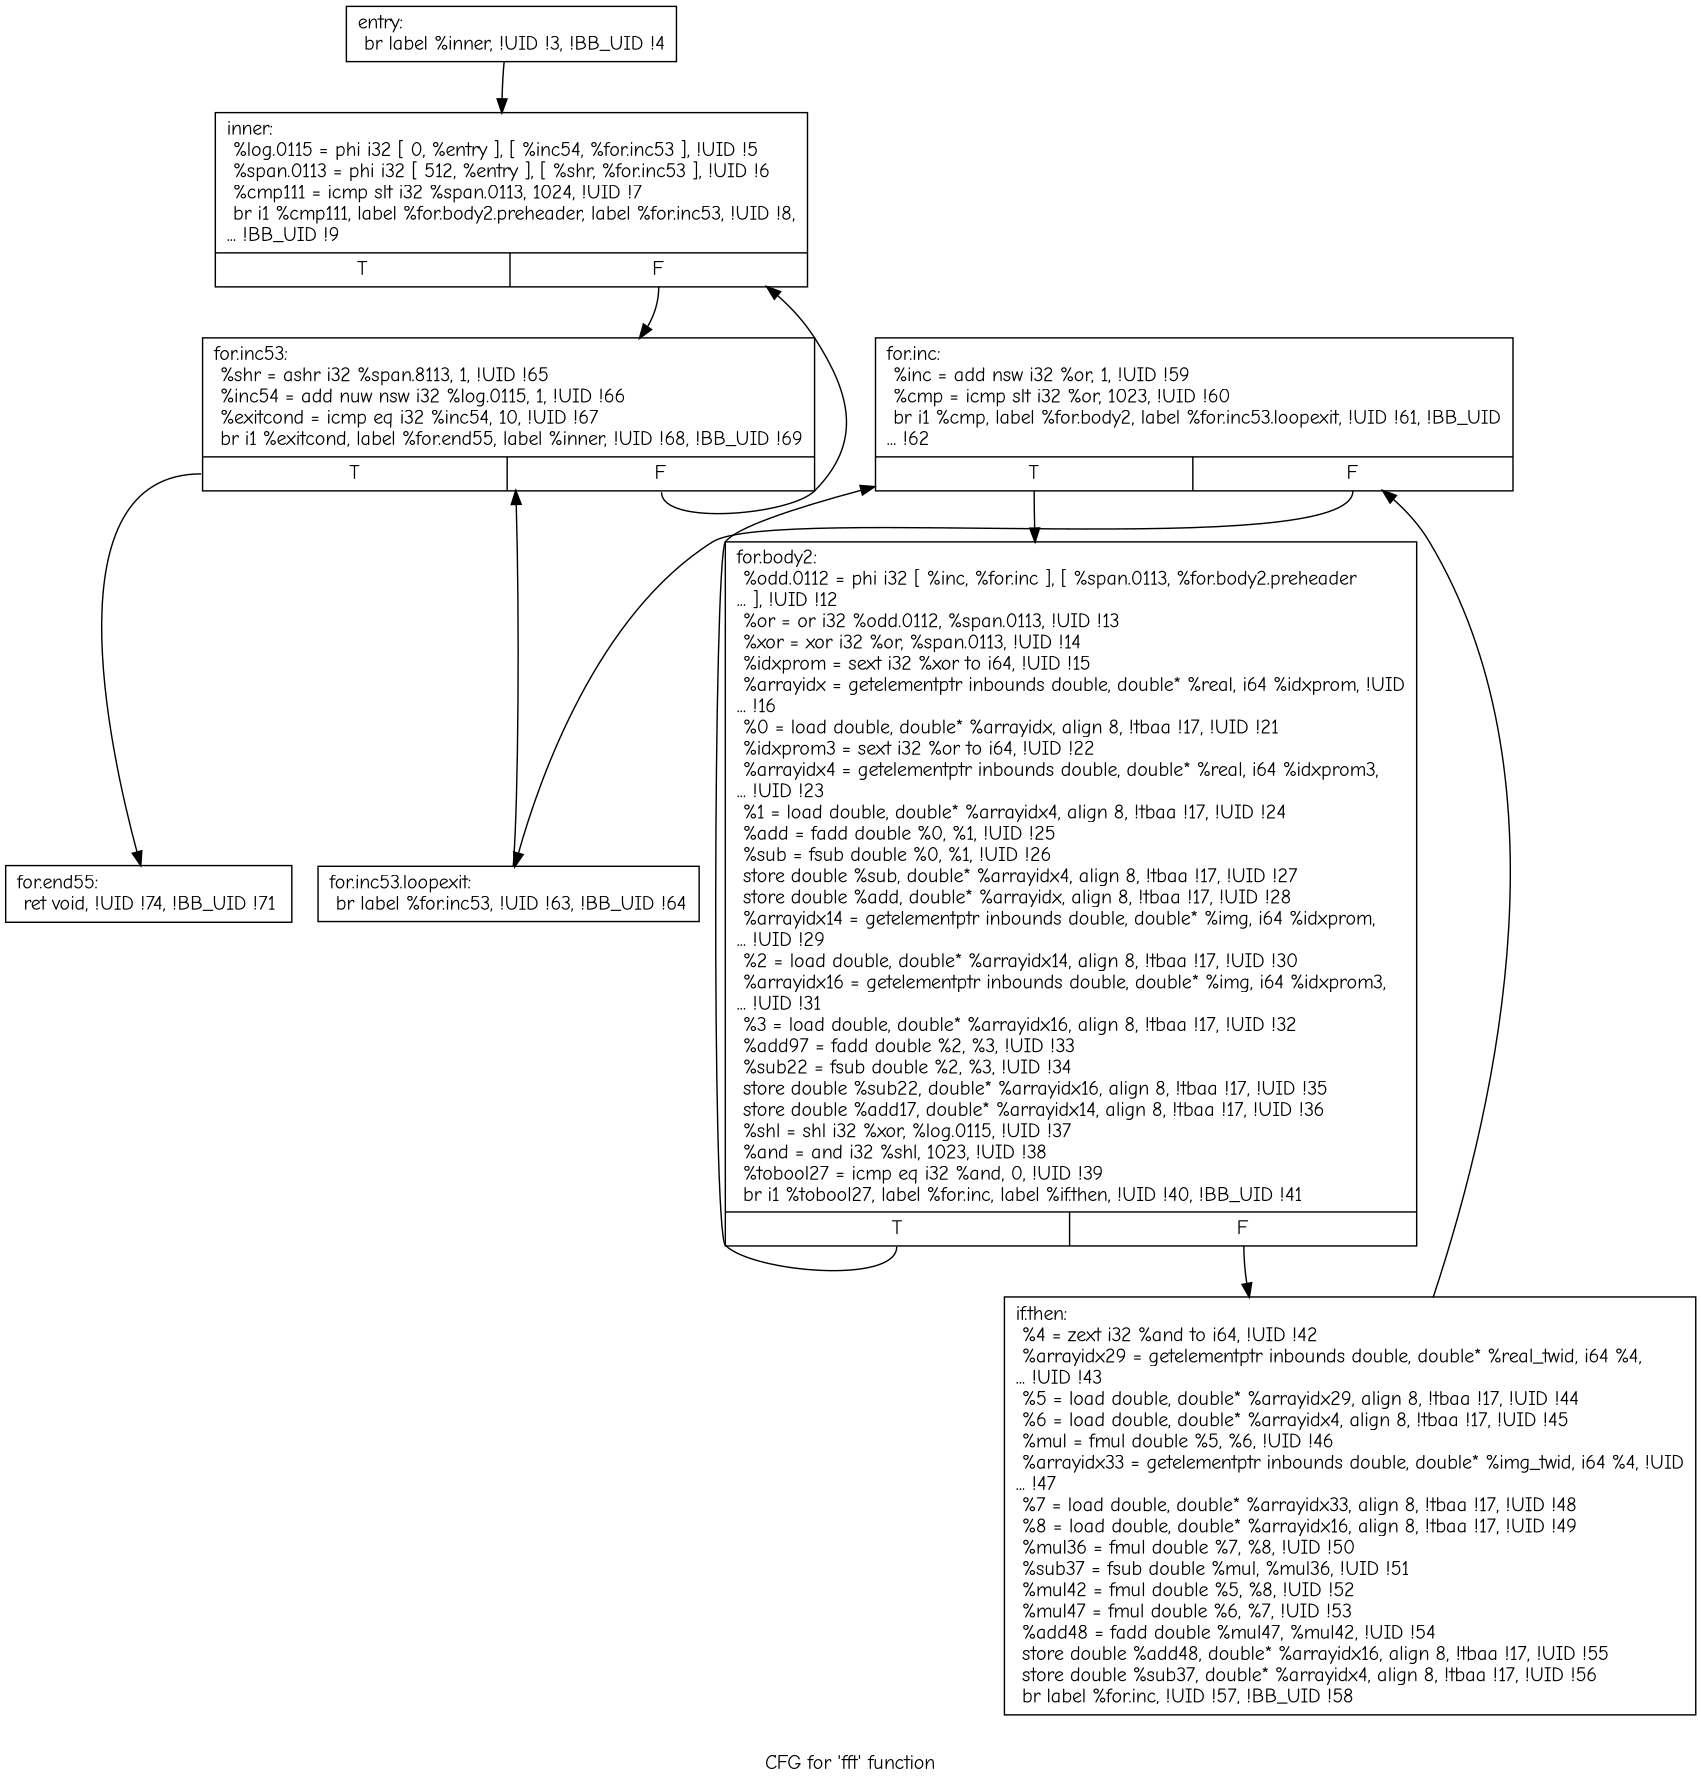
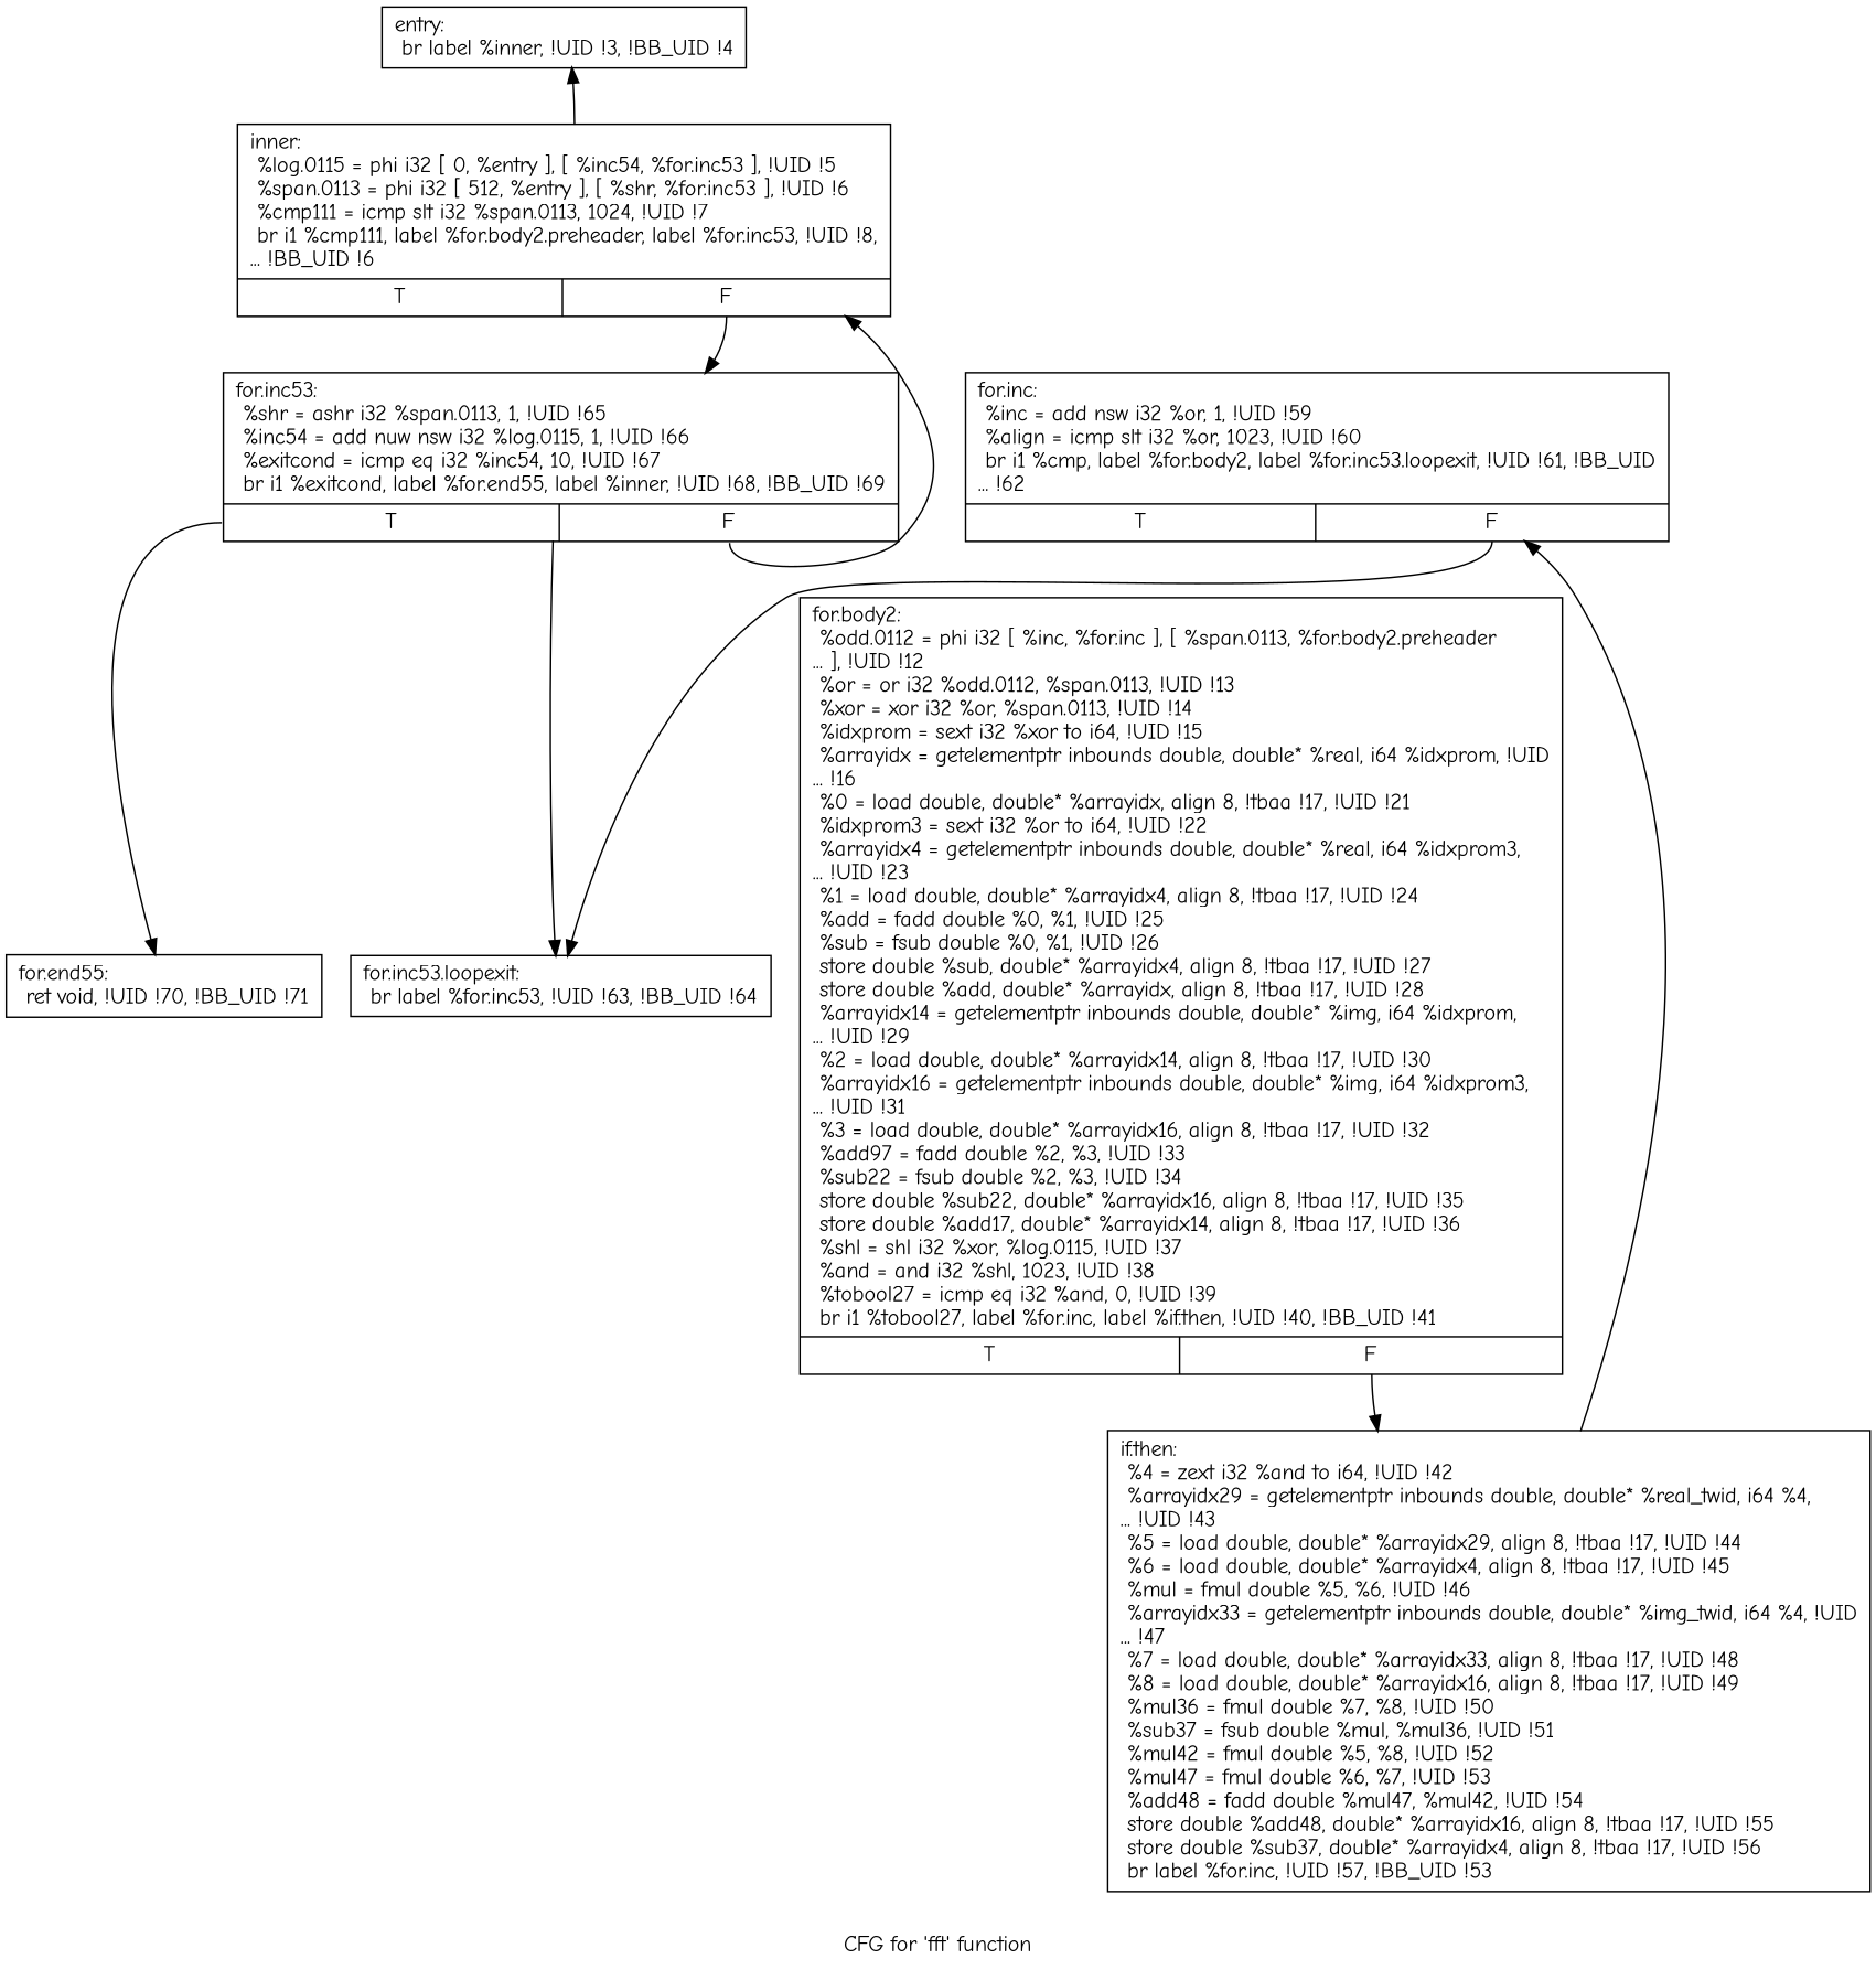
  digraph {
    fontname="Comic Neue"
    label="CFG for 'fft' function"
    node [fontname="Comic Neue" shape=record]
    edge [fontname="Comic Neue" tailport=s1]
    n1 [label="{entry:\l  br label %inner, !UID !3, !BB_UID !4\l}"]
-   n2 [label="{inner:                                            \l  %log.0115 = phi i32 [ 0, %entry ], [ %inc54, %for.inc53 ], !UID !5\l  %span.0113 = phi i32 [ 512, %entry ], [ %shr, %for.inc53 ], !UID !6\l  %cmp111 = icmp slt i32 %span.0113, 1024, !UID !7\l  br i1 %cmp111, label %for.body2.preheader, label %for.inc53, !UID !8,\l... !BB_UID !9\l|{<s0>T|<s1>F}}"]
-   n3 [label="{for.inc53:                                        \l  %shr = ashr i32 %span.8113, 1, !UID !65\l  %inc54 = add nuw nsw i32 %log.0115, 1, !UID !66\l  %exitcond = icmp eq i32 %inc54, 10, !UID !67\l  br i1 %exitcond, label %for.end55, label %inner, !UID !68, !BB_UID !69\l|{<s0>T|<s1>F}}"]
-   n4 [label="{for.end55:                                        \l  ret void, !UID !74, !BB_UID !71\l}"]
+   n2 [label="{inner:                                            \l  %log.0115 = phi i32 [ 0, %entry ], [ %inc54, %for.inc53 ], !UID !5\l  %span.0113 = phi i32 [ 512, %entry ], [ %shr, %for.inc53 ], !UID !6\l  %cmp111 = icmp slt i32 %span.0113, 1024, !UID !7\l  br i1 %cmp111, label %for.body2.preheader, label %for.inc53, !UID !8,\l... !BB_UID !6\l|{<s0>T|<s1>F}}"]
+   n3 [label="{for.inc53:                                        \l  %shr = ashr i32 %span.0113, 1, !UID !65\l  %inc54 = add nuw nsw i32 %log.0115, 1, !UID !66\l  %exitcond = icmp eq i32 %inc54, 10, !UID !67\l  br i1 %exitcond, label %for.end55, label %inner, !UID !68, !BB_UID !69\l|{<s0>T|<s1>F}}"]
+   n4 [label="{for.end55:                                        \l  ret void, !UID !70, !BB_UID !71\l}"]
    n5 [label="{for.body2:                                        \l  %odd.0112 = phi i32 [ %inc, %for.inc ], [ %span.0113, %for.body2.preheader\l... ], !UID !12\l  %or = or i32 %odd.0112, %span.0113, !UID !13\l  %xor = xor i32 %or, %span.0113, !UID !14\l  %idxprom = sext i32 %xor to i64, !UID !15\l  %arrayidx = getelementptr inbounds double, double* %real, i64 %idxprom, !UID\l... !16\l  %0 = load double, double* %arrayidx, align 8, !tbaa !17, !UID !21\l  %idxprom3 = sext i32 %or to i64, !UID !22\l  %arrayidx4 = getelementptr inbounds double, double* %real, i64 %idxprom3,\l... !UID !23\l  %1 = load double, double* %arrayidx4, align 8, !tbaa !17, !UID !24\l  %add = fadd double %0, %1, !UID !25\l  %sub = fsub double %0, %1, !UID !26\l  store double %sub, double* %arrayidx4, align 8, !tbaa !17, !UID !27\l  store double %add, double* %arrayidx, align 8, !tbaa !17, !UID !28\l  %arrayidx14 = getelementptr inbounds double, double* %img, i64 %idxprom,\l... !UID !29\l  %2 = load double, double* %arrayidx14, align 8, !tbaa !17, !UID !30\l  %arrayidx16 = getelementptr inbounds double, double* %img, i64 %idxprom3,\l... !UID !31\l  %3 = load double, double* %arrayidx16, align 8, !tbaa !17, !UID !32\l  %add97 = fadd double %2, %3, !UID !33\l  %sub22 = fsub double %2, %3, !UID !34\l  store double %sub22, double* %arrayidx16, align 8, !tbaa !17, !UID !35\l  store double %add17, double* %arrayidx14, align 8, !tbaa !17, !UID !36\l  %shl = shl i32 %xor, %log.0115, !UID !37\l  %and = and i32 %shl, 1023, !UID !38\l  %tobool27 = icmp eq i32 %and, 0, !UID !39\l  br i1 %tobool27, label %for.inc, label %if.then, !UID !40, !BB_UID !41\l|{<s0>T|<s1>F}}"]
-   n6 [label="{for.inc:                                          \l  %inc = add nsw i32 %or, 1, !UID !59\l  %cmp = icmp slt i32 %or, 1023, !UID !60\l  br i1 %cmp, label %for.body2, label %for.inc53.loopexit, !UID !61, !BB_UID\l... !62\l|{<s0>T|<s1>F}}"]
-   n7 [label="{if.then:                                          \l  %4 = zext i32 %and to i64, !UID !42\l  %arrayidx29 = getelementptr inbounds double, double* %real_twid, i64 %4,\l... !UID !43\l  %5 = load double, double* %arrayidx29, align 8, !tbaa !17, !UID !44\l  %6 = load double, double* %arrayidx4, align 8, !tbaa !17, !UID !45\l  %mul = fmul double %5, %6, !UID !46\l  %arrayidx33 = getelementptr inbounds double, double* %img_twid, i64 %4, !UID\l... !47\l  %7 = load double, double* %arrayidx33, align 8, !tbaa !17, !UID !48\l  %8 = load double, double* %arrayidx16, align 8, !tbaa !17, !UID !49\l  %mul36 = fmul double %7, %8, !UID !50\l  %sub37 = fsub double %mul, %mul36, !UID !51\l  %mul42 = fmul double %5, %8, !UID !52\l  %mul47 = fmul double %6, %7, !UID !53\l  %add48 = fadd double %mul47, %mul42, !UID !54\l  store double %add48, double* %arrayidx16, align 8, !tbaa !17, !UID !55\l  store double %sub37, double* %arrayidx4, align 8, !tbaa !17, !UID !56\l  br label %for.inc, !UID !57, !BB_UID !58\l}"]
+   n6 [label="{for.inc:                                          \l  %inc = add nsw i32 %or, 1, !UID !59\l  %align = icmp slt i32 %or, 1023, !UID !60\l  br i1 %cmp, label %for.body2, label %for.inc53.loopexit, !UID !61, !BB_UID\l... !62\l|{<s0>T|<s1>F}}"]
+   n7 [label="{if.then:                                          \l  %4 = zext i32 %and to i64, !UID !42\l  %arrayidx29 = getelementptr inbounds double, double* %real_twid, i64 %4,\l... !UID !43\l  %5 = load double, double* %arrayidx29, align 8, !tbaa !17, !UID !44\l  %6 = load double, double* %arrayidx4, align 8, !tbaa !17, !UID !45\l  %mul = fmul double %5, %6, !UID !46\l  %arrayidx33 = getelementptr inbounds double, double* %img_twid, i64 %4, !UID\l... !47\l  %7 = load double, double* %arrayidx33, align 8, !tbaa !17, !UID !48\l  %8 = load double, double* %arrayidx16, align 8, !tbaa !17, !UID !49\l  %mul36 = fmul double %7, %8, !UID !50\l  %sub37 = fsub double %mul, %mul36, !UID !51\l  %mul42 = fmul double %5, %8, !UID !52\l  %mul47 = fmul double %6, %7, !UID !53\l  %add48 = fadd double %mul47, %mul42, !UID !54\l  store double %add48, double* %arrayidx16, align 8, !tbaa !17, !UID !55\l  store double %sub37, double* %arrayidx4, align 8, !tbaa !17, !UID !56\l  br label %for.inc, !UID !57, !BB_UID !53\l}"]
    n8 [label="{for.inc53.loopexit:                               \l  br label %for.inc53, !UID !63, !BB_UID !64\l}"]
-   n1 -> n2 [tailport=""]
+   n2 -> n1 [tailport=""]
    n2 -> n3
    n3 -> n2
    n3 -> n4 [tailport=s0]
-   n5 -> n6 [tailport=s0]
    n5 -> n7
-   n6 -> n5 [tailport=s0]
    n6 -> n8
    n7 -> n6 [tailport=""]
-   n8 -> n3 [tailport=""]
+   n3 -> n8 [tailport=""]
  }
